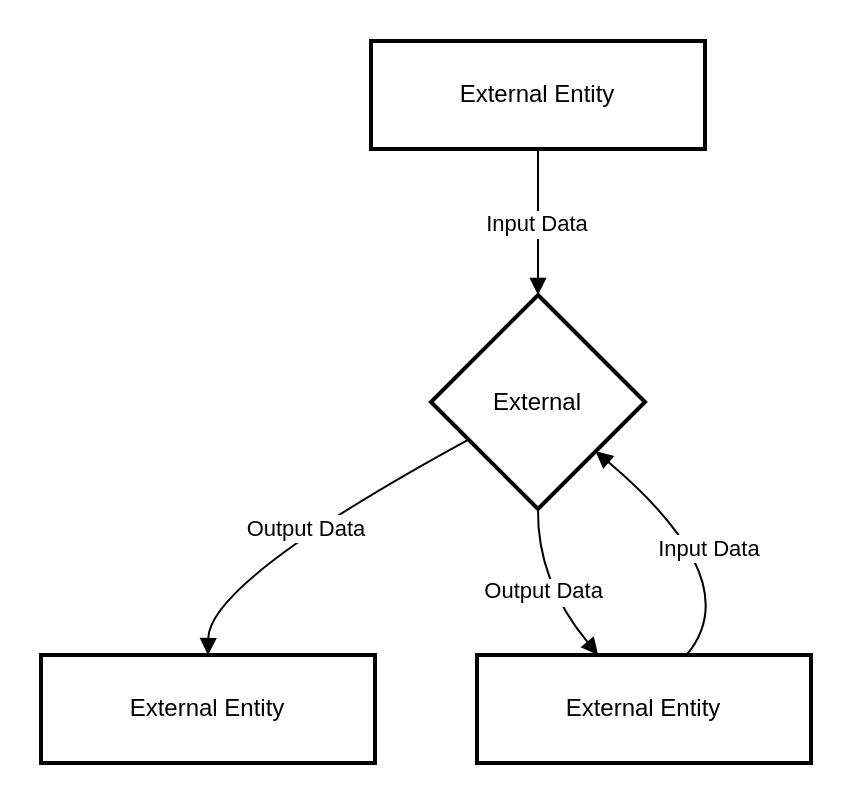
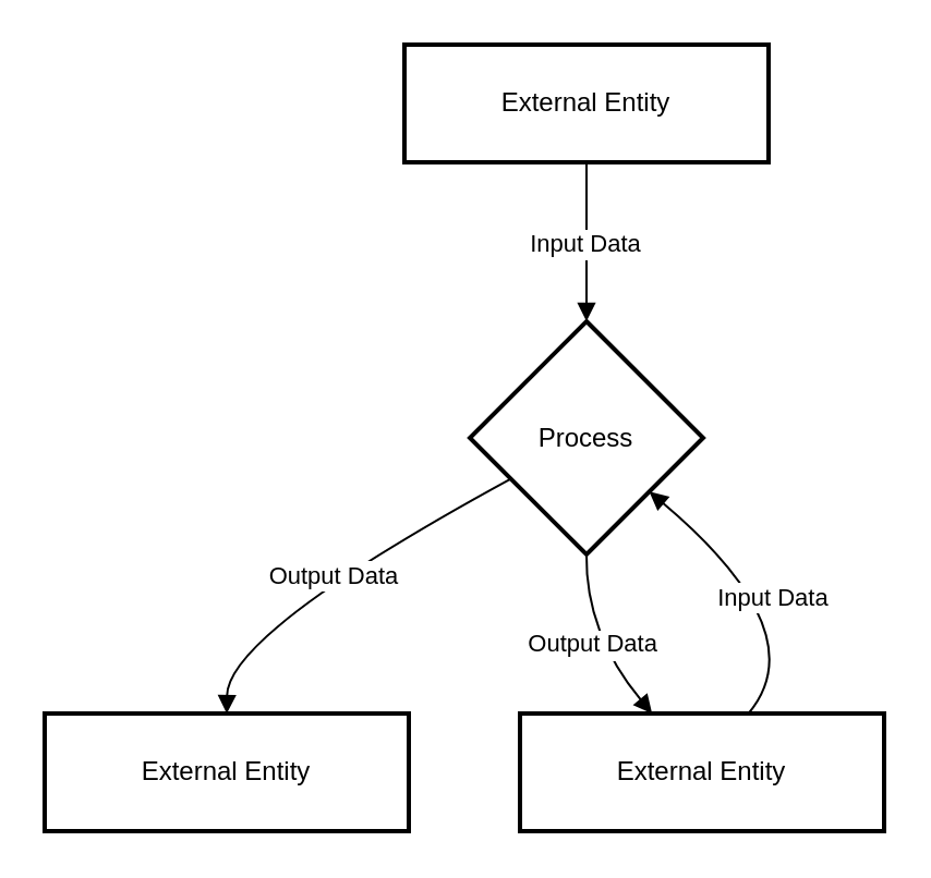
  <mxCell id="0" />
  <mxCell id="1" parent="0" />
  <mxCell id="2" value="External Entity" style="whiteSpace=wrap;strokeWidth=2;" vertex="1" parent="1"><mxGeometry x="185" y="20" width="167" height="54" as="geometry" /></mxCell>
- <mxCell id="3" value="External" style="rhombus;strokeWidth=2;whiteSpace=wrap;" vertex="1" parent="1"><mxGeometry x="215" y="147" width="107" height="107" as="geometry" /></mxCell>
+ <mxCell id="3" value="Process" style="rhombus;strokeWidth=2;whiteSpace=wrap;" vertex="1" parent="1"><mxGeometry x="215" y="147" width="107" height="107" as="geometry" /></mxCell>
  <mxCell id="4" value="External Entity" style="whiteSpace=wrap;strokeWidth=2;" vertex="1" parent="1"><mxGeometry x="20" y="327" width="167" height="54" as="geometry" /></mxCell>
  <mxCell id="5" value="External Entity" style="whiteSpace=wrap;strokeWidth=2;" vertex="1" parent="1"><mxGeometry x="238" y="327" width="167" height="54" as="geometry" /></mxCell>
  <mxCell id="6" value="Input Data" style="curved=1;startArrow=none;endArrow=block;exitX=0.5;exitY=1;entryX=0.5;entryY=0;" edge="1" parent="1" source="2" target="3"><mxGeometry relative="1" as="geometry"><Array as="points" /></mxGeometry></mxCell>
  <mxCell id="7" value="Output Data" style="curved=1;startArrow=none;endArrow=block;exitX=0;exitY=0.77;entryX=0.5;entryY=-0.01;" edge="1" parent="1" source="3" target="4"><mxGeometry relative="1" as="geometry"><Array as="points"><mxPoint x="104" y="290" /></Array></mxGeometry></mxCell>
  <mxCell id="8" value="Output Data" style="curved=1;startArrow=none;endArrow=block;exitX=0.5;exitY=1;entryX=0.36;entryY=-0.01;" edge="1" parent="1" source="3" target="5"><mxGeometry relative="1" as="geometry"><Array as="points"><mxPoint x="268" y="290" /></Array></mxGeometry></mxCell>
  <mxCell id="9" value="Input Data" style="curved=1;startArrow=none;endArrow=block;exitX=0.63;exitY=-0.01;entryX=0.99;entryY=0.92;" edge="1" parent="1" source="5" target="3"><mxGeometry relative="1" as="geometry"><Array as="points"><mxPoint x="374" y="290" /></Array></mxGeometry></mxCell>
